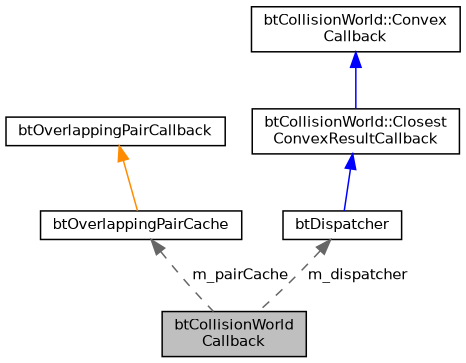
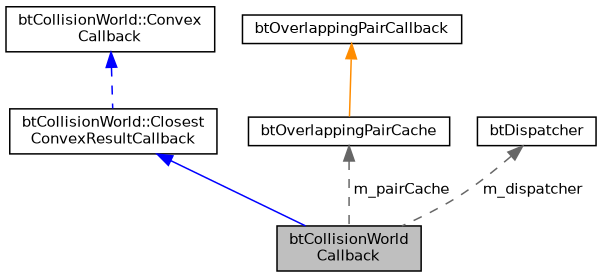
  digraph {
    node [color=black fillcolor=white fontname=Helvetica fontsize=10 shape=record style=filled]
    edge [color=blue dir=back fontname=Helvetica fontsize=10 labelfontname=Helvetica labelfontsize=10 style=solid]
    n1 [fillcolor=grey75 fontcolor=black height=0.2 label="btCollisionWorld\lCallback" width=0.4]
    n2 [height=0.2 label="btCollisionWorld::Closest\lConvexResultCallback" width=0.4]
    n3 [height=0.2 label="btCollisionWorld::Convex\lCallback" width=0.4]
    n4 [height=0.2 label=btOverlappingPairCache width=0.4]
    n5 [height=0.2 label=btOverlappingPairCallback width=0.4]
    n6 [height=0.2 label=btDispatcher width=0.4]
-   n2 -> n6
-   n3 -> n2
+   n2 -> n1
+   n3 -> n2 [style=dashed]
    n4 -> n1 [color=gray40 label=" m_pairCache" style=dashed]
    n5 -> n4 [color=darkorange]
    n6 -> n1 [color=gray40 label=" m_dispatcher" style=dashed]
  }
